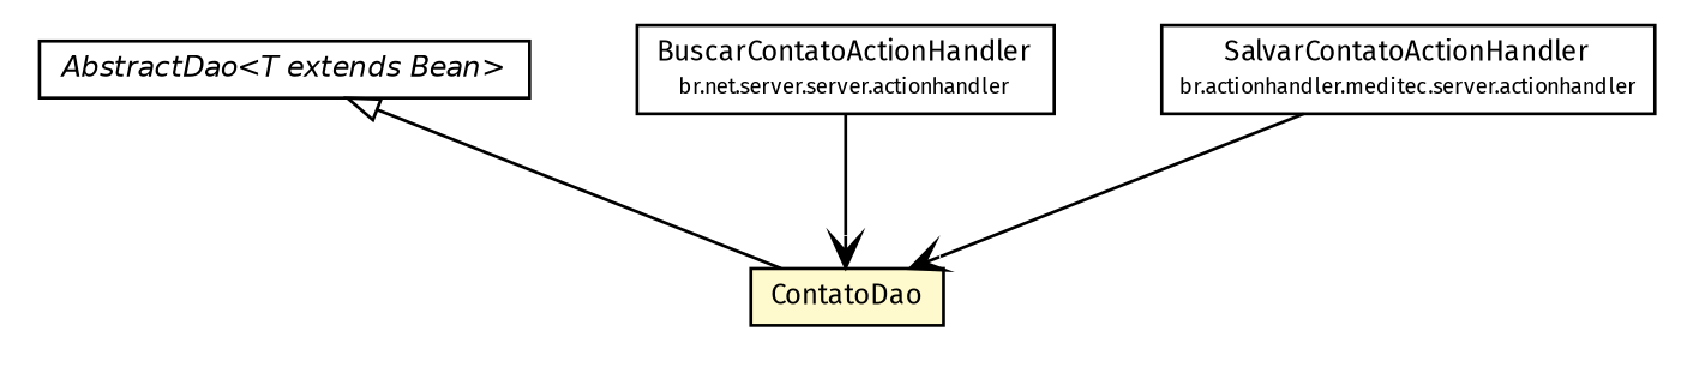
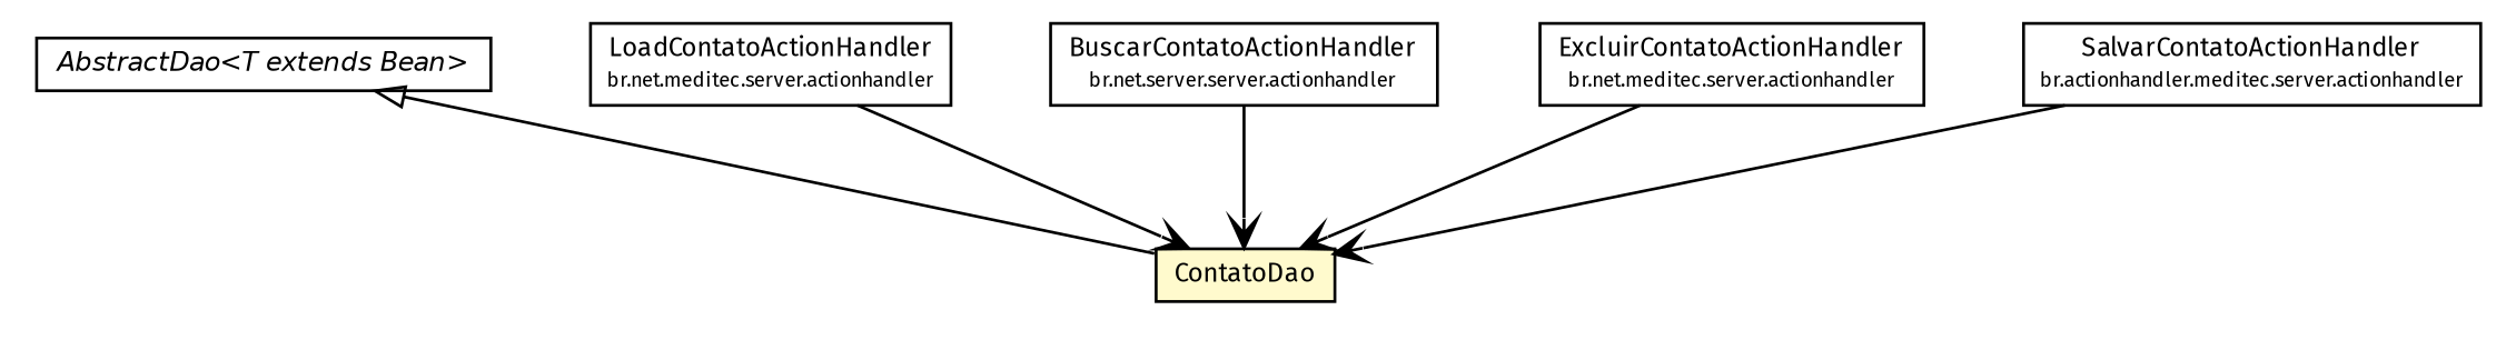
  digraph {
    fontname="Fira Sans"
    node [fontcolor=black fontname="Fira Sans" fontsize=9.0 shape=plaintext]
    edge [fontname="Fira Sans" fontsize=10.0 headport=p labelfontname=Helvetica labelfontsize=10 tailport=p arrowhead=open color=black fontcolor=black]
    n1 [label=<<table border="0" cellborder="1" cellspacing="0" cellpadding="2" port="p" bgcolor="lemonChiffon" href="./ContatoDao.html"> 		<tr><td><table border="0" cellspacing="0" cellpadding="1"> 			<tr><td> ContatoDao </td></tr> 		</table></td></tr> 		</table>>]
    n2 [label=<<table border="0" cellborder="1" cellspacing="0" cellpadding="2" port="p" href="./AbstractDao.html"> 		<tr><td><table border="0" cellspacing="0" cellpadding="1"> 			<tr><td><font face="Helvetica-Oblique"> AbstractDao&lt;T extends Bean&gt; </font></td></tr> 		</table></td></tr> 		</table>>]
+   n3 [label=<<table border="0" cellborder="1" cellspacing="0" cellpadding="2" port="p" href="../actionhandler/LoadContatoActionHandler.html"> 		<tr><td><table border="0" cellspacing="0" cellpadding="1"> 			<tr><td> LoadContatoActionHandler </td></tr> 			<tr><td><font point-size="7.0"> br.net.meditec.server.actionhandler </font></td></tr> 		</table></td></tr> 		</table>>]
    n4 [label=<<table border="0" cellborder="1" cellspacing="0" cellpadding="2" port="p" href="../actionhandler/BuscarContatoActionHandler.html"> 		<tr><td><table border="0" cellspacing="0" cellpadding="1"> 			<tr><td> BuscarContatoActionHandler </td></tr> 			<tr><td><font point-size="7.0"> br.net.server.server.actionhandler </font></td></tr> 		</table></td></tr> 		</table>>]
+   n5 [label=<<table border="0" cellborder="1" cellspacing="0" cellpadding="2" port="p" href="../actionhandler/ExcluirContatoActionHandler.html"> 		<tr><td><table border="0" cellspacing="0" cellpadding="1"> 			<tr><td> ExcluirContatoActionHandler </td></tr> 			<tr><td><font point-size="7.0"> br.net.meditec.server.actionhandler </font></td></tr> 		</table></td></tr> 		</table>>]
    n6 [label=<<table border="0" cellborder="1" cellspacing="0" cellpadding="2" port="p" href="../actionhandler/SalvarContatoActionHandler.html"> 		<tr><td><table border="0" cellspacing="0" cellpadding="1"> 			<tr><td> SalvarContatoActionHandler </td></tr> 			<tr><td><font point-size="7.0"> br.actionhandler.meditec.server.actionhandler </font></td></tr> 		</table></td></tr> 		</table>>]
    n2 -> n1 [arrowtail=empty dir=back fontsize=10 arrowhead="" color="" fontcolor=""]
+   n3 -> n1
    n4 -> n1
+   n5 -> n1
    n6 -> n1
  }
